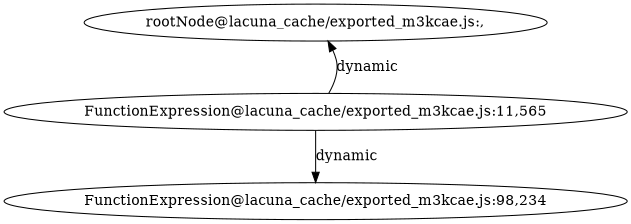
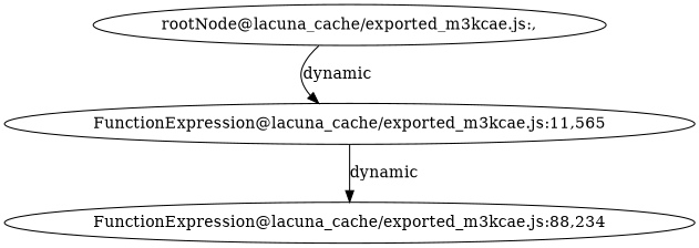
  digraph {
    "rootNode@lacuna_cache/exported_m3kcae.js:,"
    "FunctionExpression@lacuna_cache/exported_m3kcae.js:11,565"
-   "FunctionExpression@lacuna_cache/exported_m3kcae.js:98,234"
-   "FunctionExpression@lacuna_cache/exported_m3kcae.js:11,565" -> "rootNode@lacuna_cache/exported_m3kcae.js:," [label=dynamic]
+   "FunctionExpression@lacuna_cache/exported_m3kcae.js:98,234" [label="FunctionExpression@lacuna_cache/exported_m3kcae.js:88,234"]
+   "rootNode@lacuna_cache/exported_m3kcae.js:," -> "FunctionExpression@lacuna_cache/exported_m3kcae.js:11,565" [label=dynamic]
    "FunctionExpression@lacuna_cache/exported_m3kcae.js:11,565" -> "FunctionExpression@lacuna_cache/exported_m3kcae.js:98,234" [label=dynamic]
  }
